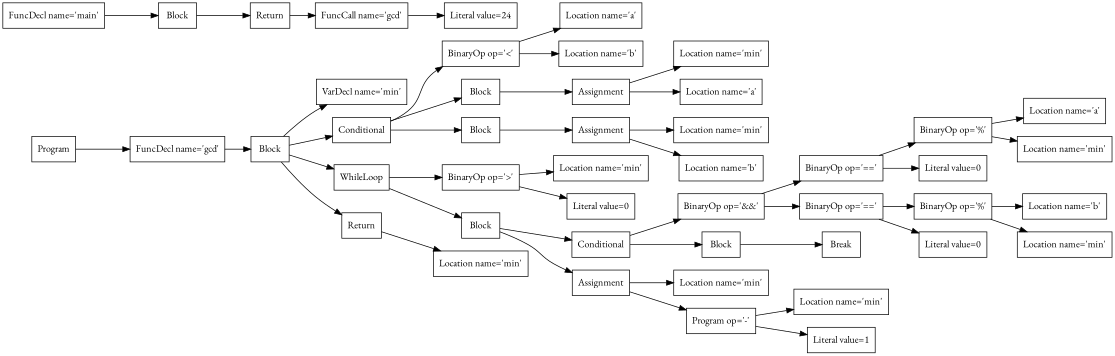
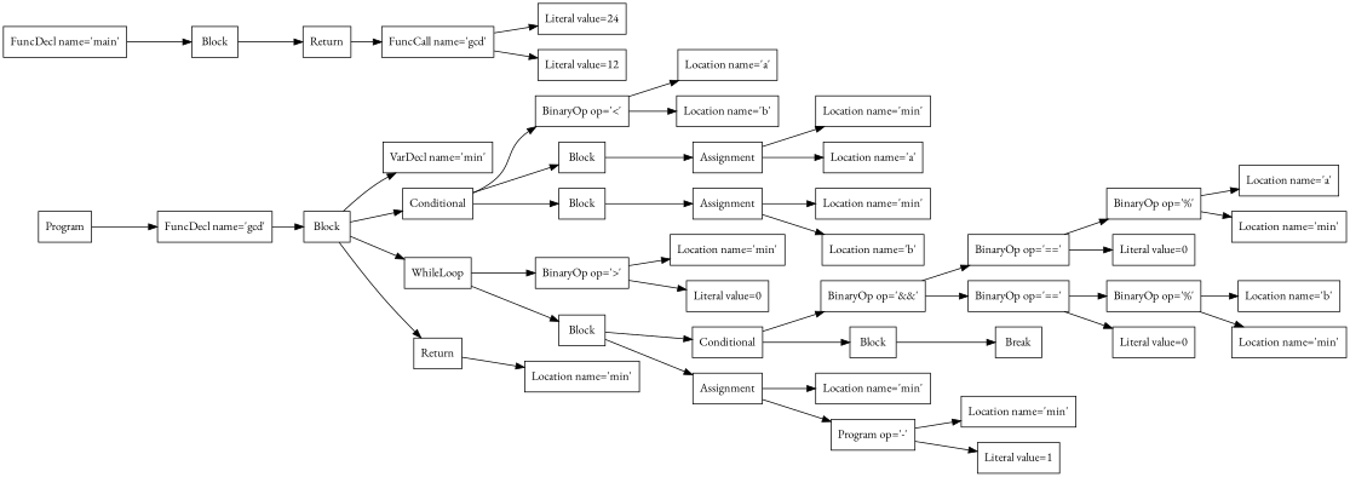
  digraph {
    fontname="EB Garamond"
    rankdir=LR
    node [fontname="EB Garamond" shape=box]
    edge [fontname="EB Garamond"]
    n1 [label="VarDecl name='min'"]
    n2 [label="Location name='a'"]
    n3 [label="Location name='b'"]
    n4 [label="BinaryOp op='<'"]
    n5 [label="Location name='min'"]
    n6 [label="Location name='a'"]
    n7 [label=Assignment]
    n8 [label=Block]
    n9 [label="Location name='min'"]
    n10 [label="Location name='b'"]
    n11 [label=Assignment]
    n12 [label=Block]
    n13 [label=Conditional]
    n14 [label="Location name='min'"]
    n15 [label="Literal value=0"]
    n16 [label="BinaryOp op='>'"]
    n17 [label="Location name='a'"]
    n18 [label="Location name='min'"]
    n19 [label="BinaryOp op='%'"]
    n20 [label="Literal value=0"]
    n21 [label="BinaryOp op='=='"]
    n22 [label="Location name='b'"]
    n23 [label="Location name='min'"]
    n24 [label="BinaryOp op='%'"]
    n25 [label="Literal value=0"]
    n26 [label="BinaryOp op='=='"]
    n27 [label="BinaryOp op='&&'"]
    n28 [label=Break]
    n29 [label=Block]
    n30 [label=Conditional]
    n31 [label="Location name='min'"]
    n32 [label="Location name='min'"]
    n33 [label="Literal value=1"]
    n34 [label="Program op='-'"]
    n35 [label=Assignment]
    n36 [label=Block]
    n37 [label=WhileLoop]
    n38 [label="Location name='min'"]
    n39 [label=Return]
    n40 [label=Block]
    n41 [label="FuncDecl name='gcd'"]
    n42 [label="Literal value=24"]
+   n43 [label="Literal value=12"]
    n44 [label="FuncCall name='gcd'"]
    n45 [label=Return]
    n46 [label=Block]
    n47 [label="FuncDecl name='main'"]
    n48 [label=Program]
    n4 -> n2
    n4 -> n3
    n7 -> n5
    n7 -> n6
    n8 -> n7
    n11 -> n9
    n11 -> n10
    n12 -> n11
    n13 -> n4
    n13 -> n8
    n13 -> n12
    n16 -> n14
    n16 -> n15
    n19 -> n17
    n19 -> n18
    n21 -> n19
    n21 -> n20
    n24 -> n22
    n24 -> n23
    n26 -> n24
    n26 -> n25
    n27 -> n21
    n27 -> n26
    n29 -> n28
    n30 -> n27
    n30 -> n29
    n34 -> n32
    n34 -> n33
    n35 -> n31
    n35 -> n34
    n36 -> n30
    n36 -> n35
    n37 -> n16
    n37 -> n36
    n39 -> n38
    n40 -> n1
    n40 -> n13
    n40 -> n37
    n40 -> n39
    n41 -> n40
    n44 -> n42
+   n44 -> n43
    n45 -> n44
    n46 -> n45
    n47 -> n46
    n48 -> n41
  }
